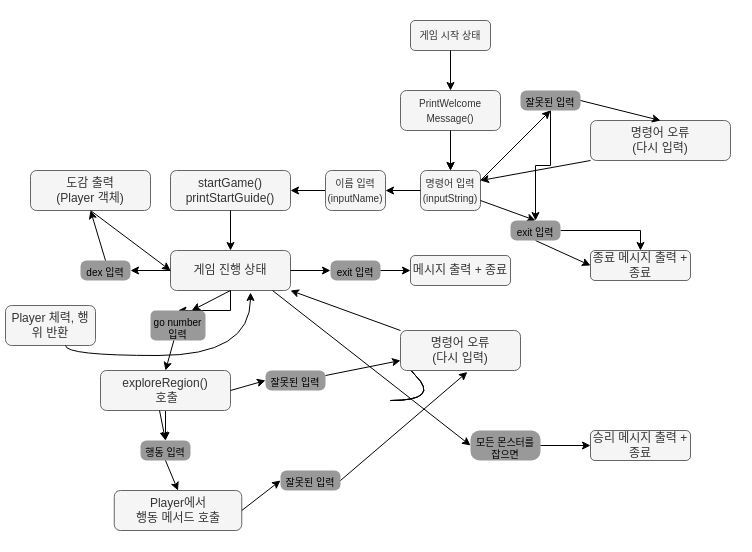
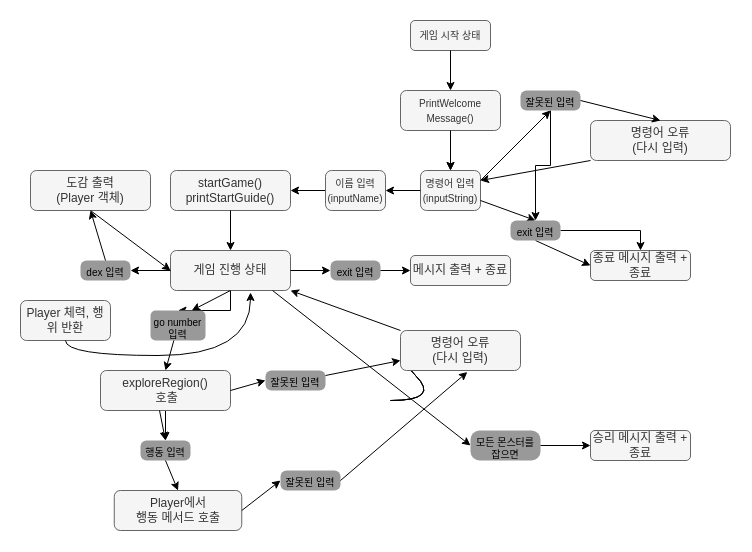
  <mxCell id="0" />
  <mxCell id="1" parent="0" />
  <mxCell id="2" value="&lt;font style=&quot;font-size: 10px;&quot;&gt;게임 시작 상태&lt;/font&gt;" style="rounded=1;whiteSpace=wrap;html=1;fillColor=#f5f5f5;strokeColor=#666666;fontColor=#333333;fontSize=12;" parent="1" vertex="1"><mxGeometry x="410" y="20" width="80" height="30" as="geometry" /></mxCell>
  <mxCell id="3" value="" style="endArrow=classic;html=1;rounded=0;exitX=0.5;exitY=1;exitDx=0;exitDy=0;strokeColor=#000000;" parent="1" source="2" target="5" edge="1"><mxGeometry width="50" height="50" relative="1" as="geometry"><mxPoint x="410" y="200" as="sourcePoint" /><mxPoint x="410" y="90" as="targetPoint" /></mxGeometry></mxCell>
  <mxCell id="4" value="" style="edgeStyle=orthogonalEdgeStyle;rounded=0;orthogonalLoop=1;jettySize=auto;html=1;" parent="1" source="5" target="7" edge="1"><mxGeometry relative="1" as="geometry" /></mxCell>
  <mxCell id="5" value="&lt;font style=&quot;font-size: 10px;&quot;&gt;PrintWelcome&lt;br&gt;Message()&lt;/font&gt;" style="rounded=1;whiteSpace=wrap;html=1;fillColor=#f5f5f5;strokeColor=#666666;fontColor=#333333;fontSize=12;" parent="1" vertex="1"><mxGeometry x="400" y="90" width="100" height="40" as="geometry" /></mxCell>
  <mxCell id="6" value="" style="endArrow=classic;html=1;rounded=0;strokeColor=#000000;" parent="1" target="7" edge="1"><mxGeometry width="50" height="50" relative="1" as="geometry"><mxPoint x="450" y="130" as="sourcePoint" /><mxPoint x="410" y="170" as="targetPoint" /></mxGeometry></mxCell>
  <mxCell id="7" value="&lt;span style=&quot;font-size: 10px;&quot;&gt;명령어 입력&lt;br&gt;(inputString)&lt;/span&gt;" style="rounded=1;whiteSpace=wrap;html=1;fillColor=#f5f5f5;strokeColor=#666666;fontColor=#333333;fontSize=12;" parent="1" vertex="1"><mxGeometry x="420" y="170" width="60" height="40" as="geometry" /></mxCell>
  <mxCell id="8" value="" style="endArrow=classic;html=1;rounded=0;strokeColor=#000000;entryX=0;entryY=0.5;entryDx=0;entryDy=0;exitX=0.5;exitY=1;exitDx=0;exitDy=0;" parent="1" source="13" target="9" edge="1"><mxGeometry width="50" height="50" relative="1" as="geometry"><mxPoint x="490" y="190" as="sourcePoint" /><mxPoint x="530" y="190" as="targetPoint" /></mxGeometry></mxCell>
  <mxCell id="9" value="종료 메시지 출력 + 종료" style="rounded=1;whiteSpace=wrap;html=1;fillColor=#f5f5f5;strokeColor=#666666;fontColor=#333333;fontSize=12;" parent="1" vertex="1"><mxGeometry x="590" y="250" width="100" height="30" as="geometry" /></mxCell>
  <mxCell id="10" value="" style="endArrow=classic;html=1;rounded=0;strokeColor=#000000;entryX=0.5;entryY=0;entryDx=0;entryDy=0;exitX=1;exitY=0.75;exitDx=0;exitDy=0;" parent="1" source="7" target="13" edge="1"><mxGeometry width="50" height="50" relative="1" as="geometry"><mxPoint x="490" y="190" as="sourcePoint" /><mxPoint x="570" y="110" as="targetPoint" /></mxGeometry></mxCell>
  <mxCell id="11" value="" style="edgeStyle=orthogonalEdgeStyle;rounded=0;orthogonalLoop=1;jettySize=auto;html=1;" parent="1" source="13" target="9" edge="1"><mxGeometry relative="1" as="geometry" /></mxCell>
  <mxCell id="12" style="edgeStyle=orthogonalEdgeStyle;rounded=0;orthogonalLoop=1;jettySize=auto;html=1;exitX=0.75;exitY=0;exitDx=0;exitDy=0;" parent="1" source="13" edge="1"><mxGeometry relative="1" as="geometry"><mxPoint x="548" y="220" as="targetPoint" /></mxGeometry></mxCell>
  <mxCell id="13" value="exit 입력&lt;div&gt;&lt;br&gt;&lt;/div&gt;" style="text;html=1;align=center;verticalAlign=top;whiteSpace=wrap;rounded=1;fontColor=default;fontSize=10;fillColor=#999999;labelBackgroundColor=none;labelBorderColor=none;textShadow=0;perimeterSpacing=0;strokeWidth=0;arcSize=30;" parent="1" vertex="1"><mxGeometry x="510" y="220" width="50" height="20" as="geometry" /></mxCell>
  <mxCell id="14" value="명령어 오류&lt;br&gt;(다시 입력)" style="rounded=1;whiteSpace=wrap;html=1;fillColor=#f5f5f5;strokeColor=#666666;fontColor=#333333;fontSize=12;" parent="1" vertex="1"><mxGeometry x="590" y="120" width="140" height="40" as="geometry" /></mxCell>
  <mxCell id="15" value="" style="edgeStyle=orthogonalEdgeStyle;rounded=0;orthogonalLoop=1;jettySize=auto;html=1;" parent="1" source="16" target="13" edge="1"><mxGeometry relative="1" as="geometry" /></mxCell>
  <mxCell id="16" value="잘못된 입력" style="text;html=1;align=center;verticalAlign=top;whiteSpace=wrap;rounded=1;fontColor=default;fontSize=10;fillColor=#999999;labelBackgroundColor=none;labelBorderColor=none;textShadow=0;perimeterSpacing=0;strokeWidth=0;arcSize=30;" parent="1" vertex="1"><mxGeometry x="520" y="90" width="60" height="20" as="geometry" /></mxCell>
  <mxCell id="17" value="" style="endArrow=classic;html=1;rounded=0;strokeColor=#000000;entryX=0.5;entryY=1;entryDx=0;entryDy=0;exitX=1;exitY=0.25;exitDx=0;exitDy=0;" parent="1" source="7" target="16" edge="1"><mxGeometry width="50" height="50" relative="1" as="geometry"><mxPoint x="500" y="230" as="sourcePoint" /><mxPoint x="545" y="230" as="targetPoint" /></mxGeometry></mxCell>
  <mxCell id="18" value="" style="endArrow=classic;html=1;rounded=0;strokeColor=#000000;entryX=0.5;entryY=0;entryDx=0;entryDy=0;exitX=1;exitY=0.5;exitDx=0;exitDy=0;" parent="1" source="16" target="14" edge="1"><mxGeometry width="50" height="50" relative="1" as="geometry"><mxPoint x="500" y="190" as="sourcePoint" /><mxPoint x="535" y="180" as="targetPoint" /></mxGeometry></mxCell>
  <mxCell id="19" value="" style="endArrow=classic;html=1;rounded=0;strokeColor=#000000;exitX=0;exitY=1;exitDx=0;exitDy=0;entryX=1;entryY=0.25;entryDx=0;entryDy=0;" parent="1" source="14" target="7" edge="1"><mxGeometry width="50" height="50" relative="1" as="geometry"><mxPoint x="560" y="170" as="sourcePoint" /><mxPoint x="500" y="190" as="targetPoint" /></mxGeometry></mxCell>
  <mxCell id="20" value="" style="endArrow=classic;html=1;rounded=0;strokeColor=#000000;exitX=0;exitY=0.5;exitDx=0;exitDy=0;" parent="1" source="37" edge="1"><mxGeometry width="50" height="50" relative="1" as="geometry"><mxPoint x="320" y="190" as="sourcePoint" /><mxPoint x="290" y="190" as="targetPoint" /></mxGeometry></mxCell>
  <mxCell id="21" value="startGame()&lt;div&gt;printStartGuide()&lt;/div&gt;" style="rounded=1;whiteSpace=wrap;html=1;fillColor=#f5f5f5;strokeColor=#666666;fontColor=#333333;fontSize=12;" parent="1" vertex="1"><mxGeometry x="170" y="170" width="120" height="40" as="geometry" /></mxCell>
  <mxCell id="22" value="" style="endArrow=classic;html=1;rounded=0;exitX=0.5;exitY=1;exitDx=0;exitDy=0;strokeColor=#000000;" parent="1" source="21" edge="1"><mxGeometry width="50" height="50" relative="1" as="geometry"><mxPoint x="340" y="200" as="sourcePoint" /><mxPoint x="230" y="250" as="targetPoint" /></mxGeometry></mxCell>
  <mxCell id="23" value="" style="edgeStyle=orthogonalEdgeStyle;rounded=0;orthogonalLoop=1;jettySize=auto;html=1;" parent="1" source="24" target="30" edge="1"><mxGeometry relative="1" as="geometry" /></mxCell>
  <mxCell id="24" value="게임 진행 상태" style="rounded=1;whiteSpace=wrap;html=1;fillColor=#f5f5f5;strokeColor=#666666;fontColor=#333333;fontSize=12;" parent="1" vertex="1"><mxGeometry x="170" y="250" width="120" height="40" as="geometry" /></mxCell>
  <mxCell id="25" value="dex 입력&lt;div&gt;&lt;br&gt;&lt;/div&gt;" style="text;html=1;align=center;verticalAlign=top;whiteSpace=wrap;rounded=1;fontColor=default;fontSize=10;fillColor=#999999;labelBackgroundColor=none;labelBorderColor=none;textShadow=0;perimeterSpacing=0;strokeWidth=0;arcSize=30;" parent="1" vertex="1"><mxGeometry x="80" y="260" width="50" height="20" as="geometry" /></mxCell>
  <mxCell id="26" value="" style="endArrow=classic;html=1;rounded=0;exitX=0;exitY=0.5;exitDx=0;exitDy=0;strokeColor=#000000;entryX=1;entryY=0.5;entryDx=0;entryDy=0;" parent="1" source="24" target="25" edge="1"><mxGeometry width="50" height="50" relative="1" as="geometry"><mxPoint x="340" y="200" as="sourcePoint" /><mxPoint x="300" y="200" as="targetPoint" /></mxGeometry></mxCell>
  <mxCell id="27" value="도감 출력&lt;br&gt;(Player 객체)" style="rounded=1;whiteSpace=wrap;html=1;fillColor=#f5f5f5;strokeColor=#666666;fontColor=#333333;fontSize=12;" parent="1" vertex="1"><mxGeometry x="30" y="170" width="120" height="40" as="geometry" /></mxCell>
  <mxCell id="28" value="" style="endArrow=classic;html=1;rounded=0;exitX=0.5;exitY=0;exitDx=0;exitDy=0;strokeColor=#000000;entryX=0.5;entryY=1;entryDx=0;entryDy=0;" parent="1" source="25" target="27" edge="1"><mxGeometry width="50" height="50" relative="1" as="geometry"><mxPoint x="180" y="280" as="sourcePoint" /><mxPoint x="140" y="280" as="targetPoint" /></mxGeometry></mxCell>
  <mxCell id="29" value="" style="endArrow=classic;html=1;rounded=0;exitX=0.5;exitY=1;exitDx=0;exitDy=0;strokeColor=#000000;entryX=0;entryY=0.5;entryDx=0;entryDy=0;" parent="1" source="27" target="24" edge="1"><mxGeometry width="50" height="50" relative="1" as="geometry"><mxPoint x="115" y="270" as="sourcePoint" /><mxPoint x="100" y="220" as="targetPoint" /></mxGeometry></mxCell>
  <mxCell id="30" value="go number 입력" style="text;html=1;align=center;verticalAlign=top;whiteSpace=wrap;rounded=1;fontColor=default;fontSize=10;fillColor=#999999;labelBackgroundColor=none;labelBorderColor=none;textShadow=0;perimeterSpacing=0;strokeWidth=0;arcSize=17;" parent="1" vertex="1"><mxGeometry x="150" y="310" width="55" height="30" as="geometry" /></mxCell>
  <mxCell id="31" value="" style="endArrow=classic;html=1;rounded=0;strokeColor=#000000;entryX=0.75;entryY=0;entryDx=0;entryDy=0;exitX=0.5;exitY=1;exitDx=0;exitDy=0;" parent="1" source="24" target="30" edge="1"><mxGeometry width="50" height="50" relative="1" as="geometry"><mxPoint x="240" y="230" as="sourcePoint" /><mxPoint x="240" y="260" as="targetPoint" /></mxGeometry></mxCell>
  <mxCell id="32" value="" style="edgeStyle=orthogonalEdgeStyle;rounded=0;orthogonalLoop=1;jettySize=auto;html=1;" parent="1" source="33" target="35" edge="1"><mxGeometry relative="1" as="geometry" /></mxCell>
  <mxCell id="33" value="exploreRegion()&lt;br&gt;&amp;nbsp;호출" style="rounded=1;whiteSpace=wrap;html=1;fillColor=#f5f5f5;strokeColor=#666666;fontColor=#333333;fontSize=12;" parent="1" vertex="1"><mxGeometry x="100" y="370" width="130" height="40" as="geometry" /></mxCell>
  <mxCell id="34" value="" style="endArrow=classic;html=1;rounded=0;strokeColor=#000000;entryX=0.5;entryY=0;entryDx=0;entryDy=0;" parent="1" source="30" target="33" edge="1"><mxGeometry width="50" height="50" relative="1" as="geometry"><mxPoint x="184" y="360" as="sourcePoint" /><mxPoint x="208" y="340" as="targetPoint" /></mxGeometry></mxCell>
  <mxCell id="35" value="행동 입력&lt;div&gt;&lt;br&gt;&lt;/div&gt;" style="text;html=1;align=center;verticalAlign=top;whiteSpace=wrap;rounded=1;fontColor=default;fontSize=10;fillColor=#999999;labelBackgroundColor=none;labelBorderColor=none;textShadow=0;perimeterSpacing=0;strokeWidth=0;arcSize=30;" parent="1" vertex="1"><mxGeometry x="140" y="440" width="50" height="20" as="geometry" /></mxCell>
  <mxCell id="36" value="" style="endArrow=classic;html=1;rounded=0;strokeColor=#000000;entryX=0.5;entryY=0;entryDx=0;entryDy=0;exitX=0.454;exitY=1;exitDx=0;exitDy=0;exitPerimeter=0;" parent="1" source="33" target="35" edge="1"><mxGeometry width="50" height="50" relative="1" as="geometry"><mxPoint x="239" y="450" as="sourcePoint" /><mxPoint x="200" y="470" as="targetPoint" /></mxGeometry></mxCell>
  <mxCell id="37" value="&lt;font style=&quot;font-size: 10px;&quot;&gt;이름 입력 &lt;br&gt;(inputName)&lt;/font&gt;" style="rounded=1;whiteSpace=wrap;html=1;fillColor=#f5f5f5;strokeColor=#666666;fontColor=#333333;fontSize=12;" parent="1" vertex="1"><mxGeometry x="325" y="170" width="60" height="40" as="geometry" /></mxCell>
  <mxCell id="38" value="" style="endArrow=classic;html=1;rounded=0;strokeColor=#000000;exitX=0;exitY=0.5;exitDx=0;exitDy=0;entryX=1;entryY=0.5;entryDx=0;entryDy=0;" parent="1" source="7" target="37" edge="1"><mxGeometry width="50" height="50" relative="1" as="geometry"><mxPoint x="460" y="140" as="sourcePoint" /><mxPoint x="460" y="180" as="targetPoint" /></mxGeometry></mxCell>
  <mxCell id="39" value="Player에서&lt;br&gt;행동 메서드 호출" style="rounded=1;whiteSpace=wrap;html=1;fillColor=#f5f5f5;strokeColor=#666666;fontColor=#333333;fontSize=12;" parent="1" vertex="1"><mxGeometry x="113.75" y="490" width="127.5" height="40" as="geometry" /></mxCell>
  <mxCell id="40" value="" style="endArrow=classic;html=1;rounded=0;strokeColor=#000000;entryX=0.5;entryY=0;entryDx=0;entryDy=0;exitX=0.5;exitY=1;exitDx=0;exitDy=0;" parent="1" source="35" target="39" edge="1"><mxGeometry width="50" height="50" relative="1" as="geometry"><mxPoint x="183" y="350" as="sourcePoint" /><mxPoint x="175" y="380" as="targetPoint" /></mxGeometry></mxCell>
  <mxCell id="41" value="" style="curved=1;endArrow=classic;html=1;rounded=0;" parent="1" edge="1"><mxGeometry width="50" height="50" relative="1" as="geometry"><mxPoint x="390" y="400" as="sourcePoint" /><mxPoint x="440" y="350" as="targetPoint" /><Array as="points"><mxPoint x="440" y="400" /><mxPoint x="390" y="350" /></Array></mxGeometry></mxCell>
  <mxCell id="42" value="" style="curved=1;endArrow=classic;html=1;rounded=0;" parent="1" edge="1"><mxGeometry width="50" height="50" relative="1" as="geometry"><mxPoint x="390" y="400" as="sourcePoint" /><mxPoint x="440" y="350" as="targetPoint" /><Array as="points"><mxPoint x="440" y="400" /><mxPoint x="390" y="350" /></Array></mxGeometry></mxCell>
  <mxCell id="43" value="" style="curved=1;endArrow=classic;html=1;rounded=0;" parent="1" edge="1"><mxGeometry width="50" height="50" relative="1" as="geometry"><mxPoint x="390" y="400" as="sourcePoint" /><mxPoint x="440" y="350" as="targetPoint" /><Array as="points"><mxPoint x="440" y="400" /><mxPoint x="390" y="350" /></Array></mxGeometry></mxCell>
- <mxCell id="44" value="Player 체력, 행위 반환" style="rounded=1;whiteSpace=wrap;html=1;fillColor=#f5f5f5;strokeColor=#666666;fontColor=#333333;fontSize=12;" parent="1" vertex="1"><mxGeometry x="5" y="305" width="90" height="40" as="geometry" /></mxCell>
+ <mxCell id="44" value="Player 체력, 행위 반환" style="rounded=1;whiteSpace=wrap;html=1;fillColor=#f5f5f5;strokeColor=#666666;fontColor=#333333;fontSize=12;" parent="1" vertex="1"><mxGeometry x="20" y="300" width="90" height="40" as="geometry" /></mxCell>
  <mxCell id="45" value="" style="endArrow=classic;html=1;rounded=0;strokeColor=#000000;edgeStyle=orthogonalEdgeStyle;curved=1;entryX=0.667;entryY=1.05;entryDx=0;entryDy=0;entryPerimeter=0;" parent="1" source="44" target="24" edge="1"><mxGeometry width="50" height="50" relative="1" as="geometry"><mxPoint x="300" y="320" as="sourcePoint" /><mxPoint x="449" y="269.97" as="targetPoint" /><Array as="points"><mxPoint x="65" y="355" /><mxPoint x="250" y="355" /></Array></mxGeometry></mxCell>
  <mxCell id="46" value="exit 입력&lt;div&gt;&lt;br&gt;&lt;/div&gt;" style="text;html=1;align=center;verticalAlign=top;whiteSpace=wrap;rounded=1;fontColor=default;fontSize=10;fillColor=#999999;labelBackgroundColor=none;labelBorderColor=none;textShadow=0;perimeterSpacing=0;strokeWidth=0;arcSize=30;" parent="1" vertex="1"><mxGeometry x="330" y="260" width="50" height="20" as="geometry" /></mxCell>
  <mxCell id="47" value="" style="endArrow=classic;html=1;rounded=0;strokeColor=#000000;entryX=0;entryY=0.5;entryDx=0;entryDy=0;exitX=1;exitY=0.5;exitDx=0;exitDy=0;" parent="1" source="24" target="46" edge="1"><mxGeometry width="50" height="50" relative="1" as="geometry"><mxPoint x="240" y="300" as="sourcePoint" /><mxPoint x="201" y="320" as="targetPoint" /></mxGeometry></mxCell>
  <mxCell id="48" value="" style="endArrow=classic;html=1;rounded=0;strokeColor=#000000;exitX=1;exitY=0.5;exitDx=0;exitDy=0;entryX=0;entryY=0.5;entryDx=0;entryDy=0;" parent="1" source="46" target="49" edge="1"><mxGeometry width="50" height="50" relative="1" as="geometry"><mxPoint x="240" y="300" as="sourcePoint" /><mxPoint x="420" y="270" as="targetPoint" /></mxGeometry></mxCell>
  <mxCell id="49" value="메시지 출력 + 종료" style="rounded=1;whiteSpace=wrap;html=1;fillColor=#f5f5f5;strokeColor=#666666;fontColor=#333333;fontSize=12;" parent="1" vertex="1"><mxGeometry x="410" y="255" width="100" height="30" as="geometry" /></mxCell>
  <mxCell id="50" value="잘못된 입력" style="text;html=1;align=center;verticalAlign=top;whiteSpace=wrap;rounded=1;fontColor=default;fontSize=10;fillColor=#999999;labelBackgroundColor=none;labelBorderColor=none;textShadow=0;perimeterSpacing=0;strokeWidth=0;arcSize=30;" parent="1" vertex="1"><mxGeometry x="265" y="370" width="60" height="20" as="geometry" /></mxCell>
  <mxCell id="51" value="잘못된 입력" style="text;html=1;align=center;verticalAlign=top;whiteSpace=wrap;rounded=1;fontColor=default;fontSize=10;fillColor=#999999;labelBackgroundColor=none;labelBorderColor=none;textShadow=0;perimeterSpacing=0;strokeWidth=0;arcSize=30;" parent="1" vertex="1"><mxGeometry x="280" y="470" width="60" height="20" as="geometry" /></mxCell>
  <mxCell id="52" value="" style="endArrow=classic;html=1;rounded=0;strokeColor=#000000;entryX=0;entryY=0.5;entryDx=0;entryDy=0;exitX=1;exitY=0.5;exitDx=0;exitDy=0;" parent="1" source="33" target="50" edge="1"><mxGeometry width="50" height="50" relative="1" as="geometry"><mxPoint x="169" y="420" as="sourcePoint" /><mxPoint x="175" y="450" as="targetPoint" /></mxGeometry></mxCell>
  <mxCell id="53" value="" style="endArrow=classic;html=1;rounded=0;strokeColor=#000000;entryX=0;entryY=0.5;entryDx=0;entryDy=0;exitX=1;exitY=0.5;exitDx=0;exitDy=0;" parent="1" source="39" target="51" edge="1"><mxGeometry width="50" height="50" relative="1" as="geometry"><mxPoint x="169" y="420" as="sourcePoint" /><mxPoint x="175" y="450" as="targetPoint" /></mxGeometry></mxCell>
  <mxCell id="54" value="명령어 오류&lt;br&gt;(다시 입력)" style="rounded=1;whiteSpace=wrap;html=1;fillColor=#f5f5f5;strokeColor=#666666;fontColor=#333333;fontSize=12;" parent="1" vertex="1"><mxGeometry x="400" y="330" width="120" height="40" as="geometry" /></mxCell>
  <mxCell id="55" value="" style="endArrow=classic;html=1;rounded=0;strokeColor=#000000;entryX=0.557;entryY=1.038;entryDx=0;entryDy=0;exitX=1;exitY=0.5;exitDx=0;exitDy=0;entryPerimeter=0;" parent="1" source="51" target="54" edge="1"><mxGeometry width="50" height="50" relative="1" as="geometry"><mxPoint x="251" y="520" as="sourcePoint" /><mxPoint x="290" y="490" as="targetPoint" /></mxGeometry></mxCell>
  <mxCell id="56" value="" style="endArrow=classic;html=1;rounded=0;strokeColor=#000000;entryX=0;entryY=0.75;entryDx=0;entryDy=0;exitX=1;exitY=0.25;exitDx=0;exitDy=0;" parent="1" source="50" target="54" edge="1"><mxGeometry width="50" height="50" relative="1" as="geometry"><mxPoint x="350" y="490" as="sourcePoint" /><mxPoint x="477" y="382" as="targetPoint" /></mxGeometry></mxCell>
  <mxCell id="57" value="" style="endArrow=classic;html=1;rounded=0;strokeColor=#000000;entryX=1;entryY=1;entryDx=0;entryDy=0;exitX=0;exitY=0;exitDx=0;exitDy=0;" parent="1" source="54" target="24" edge="1"><mxGeometry width="50" height="50" relative="1" as="geometry"><mxPoint x="335" y="385" as="sourcePoint" /><mxPoint x="410" y="370" as="targetPoint" /></mxGeometry></mxCell>
  <mxCell id="58" value="" style="endArrow=classic;html=1;rounded=0;strokeColor=#000000;entryX=0;entryY=0.5;entryDx=0;entryDy=0;" edge="1" parent="1" target="59"><mxGeometry width="50" height="50" relative="1" as="geometry"><mxPoint x="272" y="290" as="sourcePoint" /><mxPoint x="470" y="440" as="targetPoint" /></mxGeometry></mxCell>
  <mxCell id="59" value="모든 몬스터를&lt;br&gt;잡으면" style="text;html=1;align=center;verticalAlign=top;whiteSpace=wrap;rounded=1;fontColor=default;fontSize=10;fillColor=#999999;labelBackgroundColor=none;labelBorderColor=none;textShadow=0;perimeterSpacing=0;strokeWidth=0;arcSize=30;" vertex="1" parent="1"><mxGeometry x="470" y="430" width="70" height="30" as="geometry" /></mxCell>
  <mxCell id="60" value="" style="endArrow=classic;html=1;rounded=0;strokeColor=#000000;exitX=1;exitY=0.5;exitDx=0;exitDy=0;entryX=0;entryY=0.5;entryDx=0;entryDy=0;" edge="1" parent="1" source="59" target="61"><mxGeometry width="50" height="50" relative="1" as="geometry"><mxPoint x="282" y="300" as="sourcePoint" /><mxPoint x="590" y="450" as="targetPoint" /></mxGeometry></mxCell>
  <mxCell id="61" value="승리 메시지 출력 + 종료" style="rounded=1;whiteSpace=wrap;html=1;fillColor=#f5f5f5;strokeColor=#666666;fontColor=#333333;fontSize=12;" vertex="1" parent="1"><mxGeometry x="590" y="430" width="100" height="30" as="geometry" /></mxCell>
